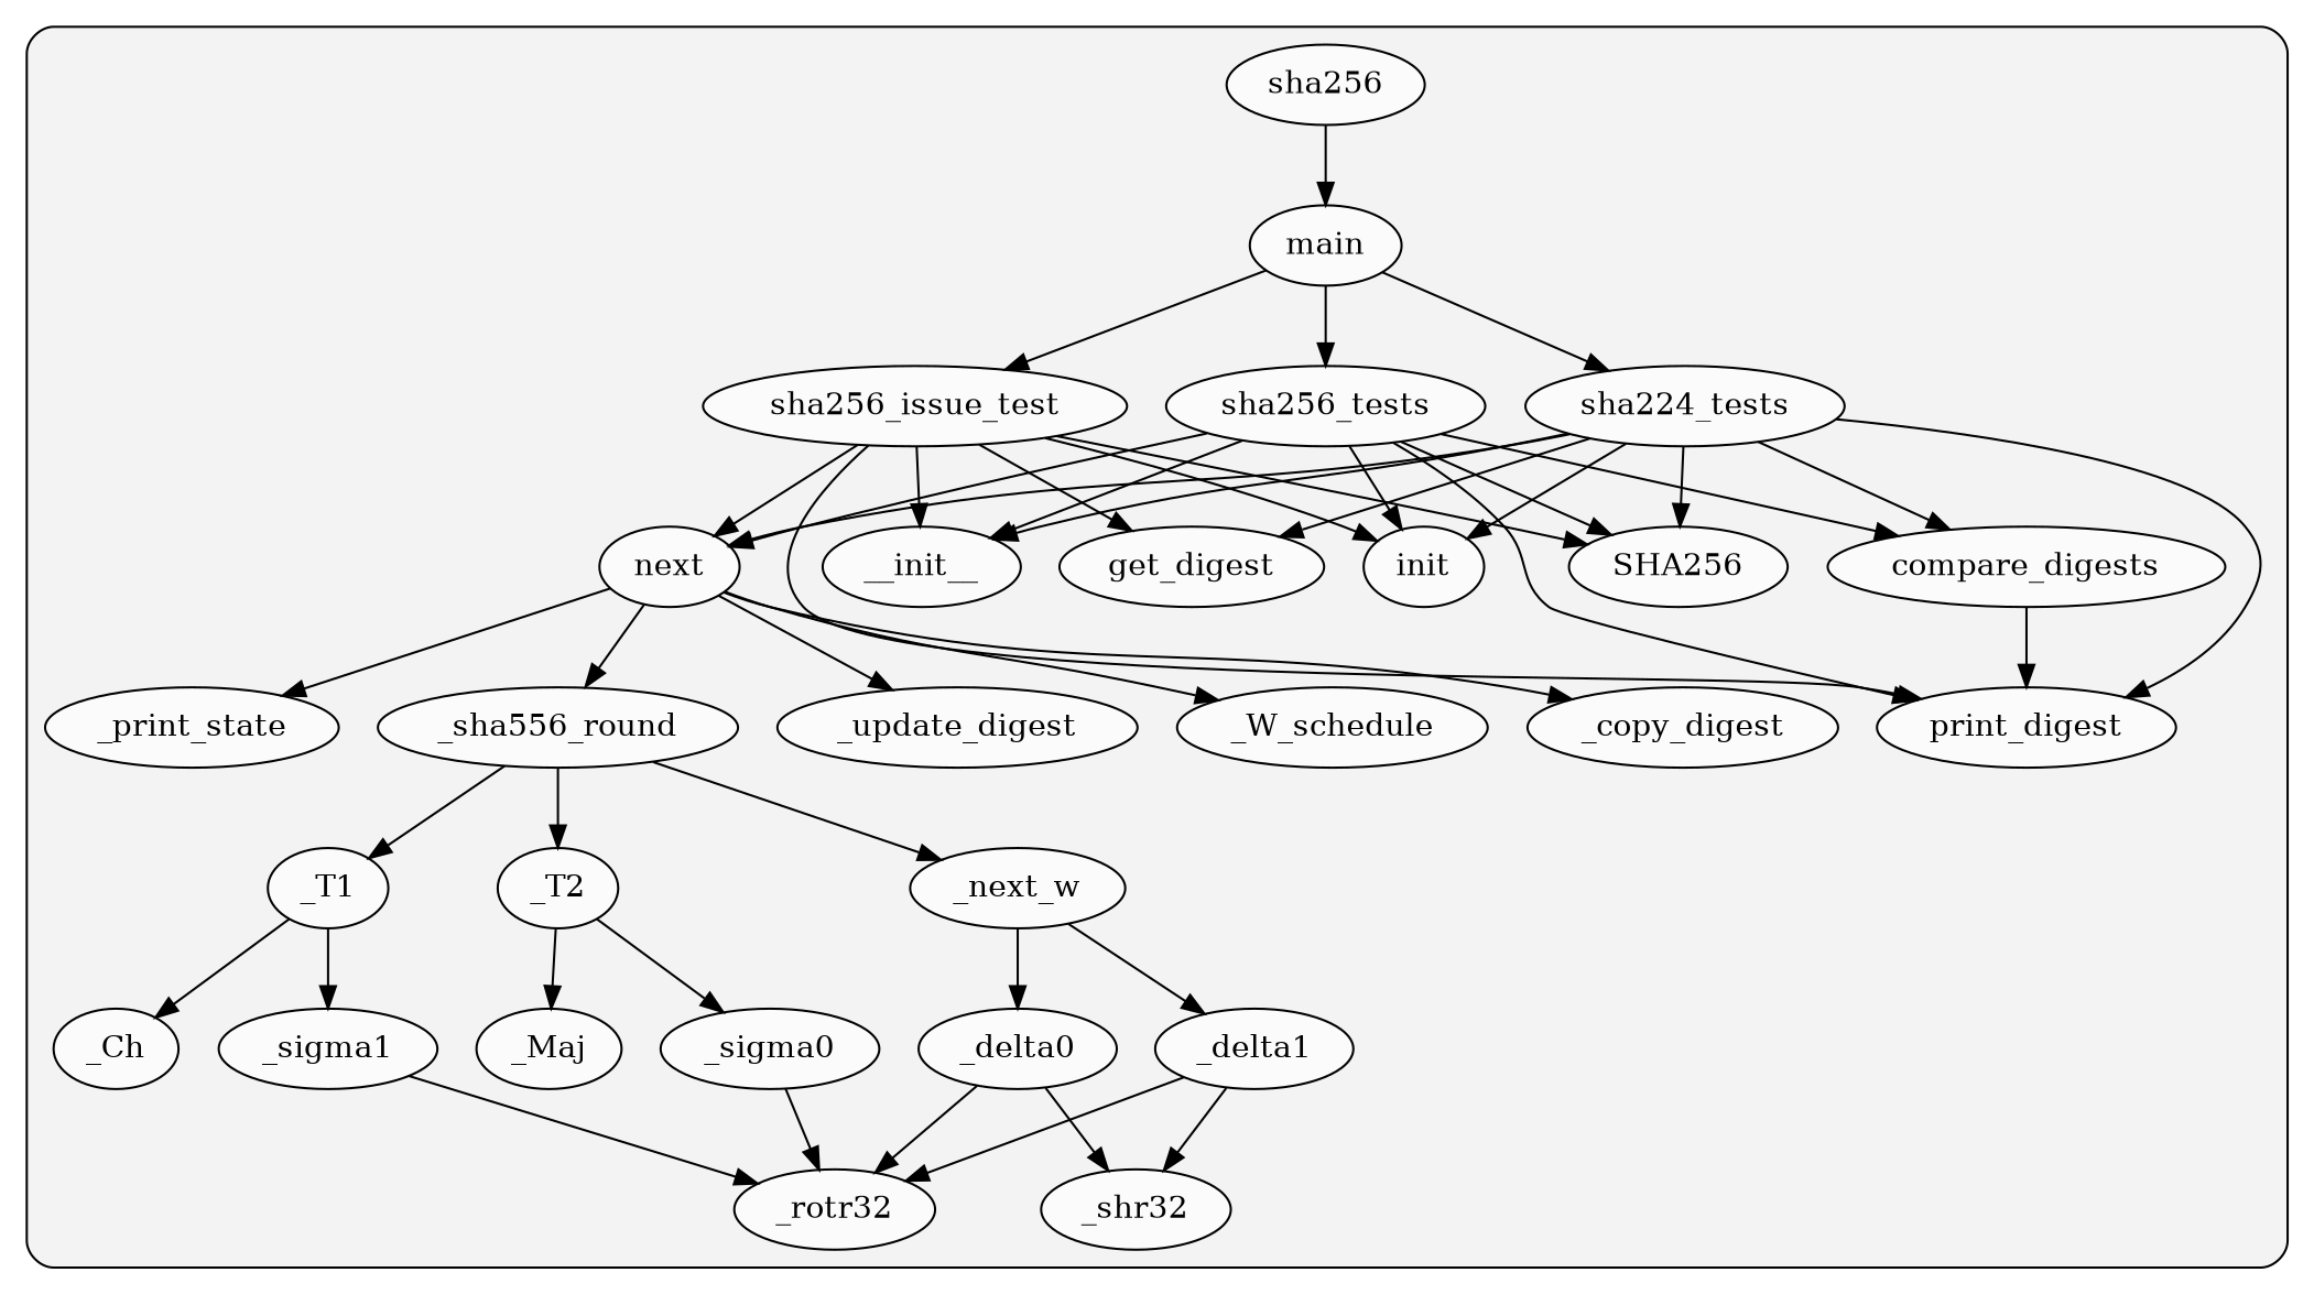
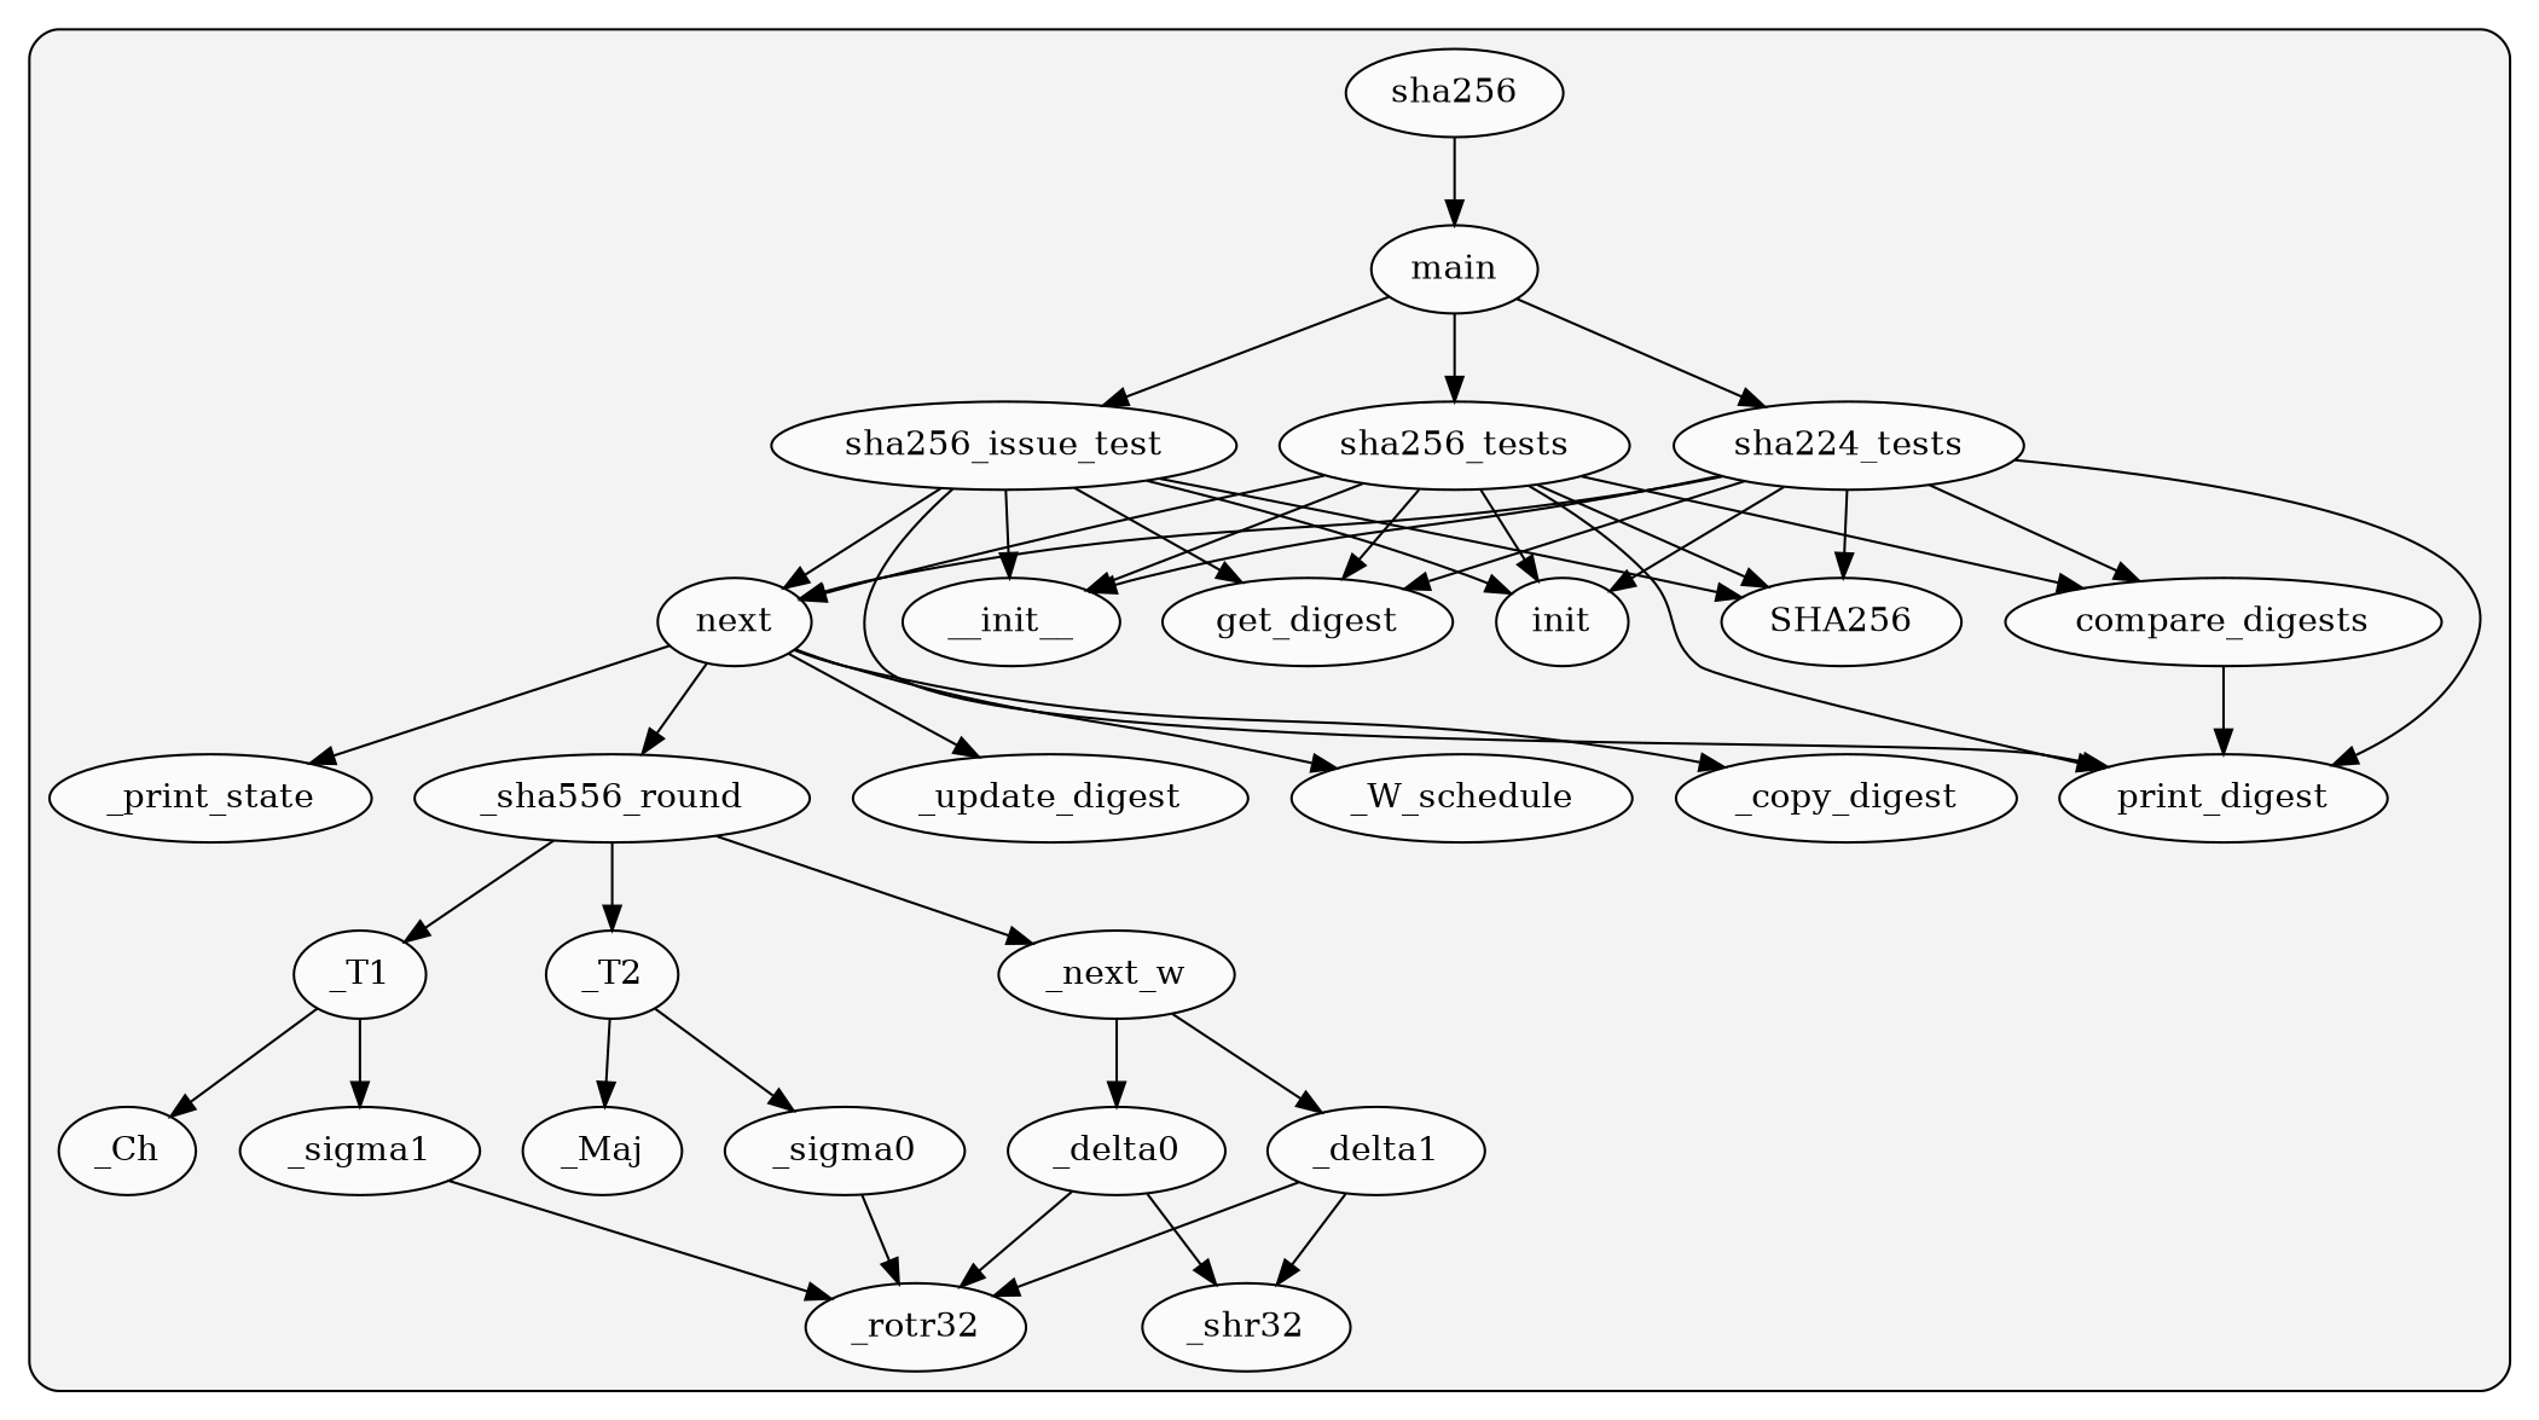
  digraph {
    rankdir=TB
    node [fillcolor="#ffffffb2" fontcolor="#000000" group=0 style=filled]
    edge [color="#000000" style=solid]
    n1 [label=sha256]
    n2 [label=SHA256]
    n3 [label=compare_digests]
    n4 [label=main]
    n5 [label=print_digest]
    n6 [label=sha224_tests]
    n7 [label=sha256_issue_test]
    n8 [label=sha256_tests]
    n9 [label=_Ch]
    n10 [label=_Maj]
    n11 [label=_T1]
    n12 [label=_T2]
    n13 [label=_W_schedule]
    n14 [label=__init__]
    n15 [label=_copy_digest]
    n16 [label=_delta0]
    n17 [label=_delta1]
    n18 [label=_next_w]
    n19 [label=_print_state]
    n20 [label=_rotr32]
    n21 [label=_sha556_round]
    n22 [label=_shr32]
    n23 [label=_sigma0]
    n24 [label=_sigma1]
    n25 [label=_update_digest]
    n26 [label=get_digest]
    n27 [label=init]
    n28 [label=next]
    subgraph cluster_1 {
      fillcolor="#80808018"
      style="filled,rounded"
      n1
      n2
      n3
      n4
      n5
      n6
      n7
      n8
      n9
      n10
      n11
      n12
      n13
      n14
      n15
      n16
      n17
      n18
      n19
      n20
      n21
      n22
      n23
      n24
      n25
      n26
      n27
      n28
    }
    n1 -> n4
    n3 -> n5
    n4 -> n6
    n4 -> n7
    n4 -> n8
    n6 -> n2
    n6 -> n3
    n6 -> n5
    n6 -> n14
    n6 -> n26
    n6 -> n27
    n6 -> n28
    n7 -> n2
    n7 -> n5
    n7 -> n14
    n7 -> n26
    n7 -> n27
    n7 -> n28
    n8 -> n2
    n8 -> n3
    n8 -> n5
    n8 -> n14
+   n8 -> n26
    n8 -> n27
    n8 -> n28
    n11 -> n9
    n11 -> n24
    n12 -> n10
    n12 -> n23
    n16 -> n20
    n16 -> n22
    n17 -> n20
    n17 -> n22
    n18 -> n16
    n18 -> n17
    n21 -> n11
    n21 -> n12
    n21 -> n18
    n23 -> n20
    n24 -> n20
    n28 -> n13
    n28 -> n15
    n28 -> n19
    n28 -> n21
    n28 -> n25
  }
